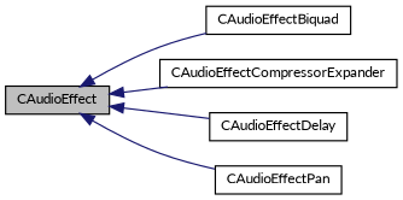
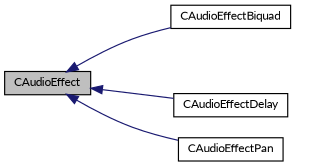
  digraph {
    fontname=Lato
    rankdir=LR
    node [color=black fillcolor=white fontname=Lato fontsize=10 shape=record style=filled]
    edge [color=midnightblue dir=back fontname=Lato fontsize=10 labelfontname=Helvetica labelfontsize=10 style=solid]
    n1 [fillcolor=grey75 fontcolor=black height=0.2 label=CAudioEffect width=0.4]
    n2 [height=0.2 label=CAudioEffectBiquad width=0.4]
-   n3 [height=0.2 label=CAudioEffectCompressorExpander width=0.4]
    n4 [height=0.2 label=CAudioEffectDelay width=0.4]
    n5 [height=0.2 label=CAudioEffectPan width=0.4]
    n1 -> n2
-   n1 -> n3
    n1 -> n4
    n1 -> n5
  }
